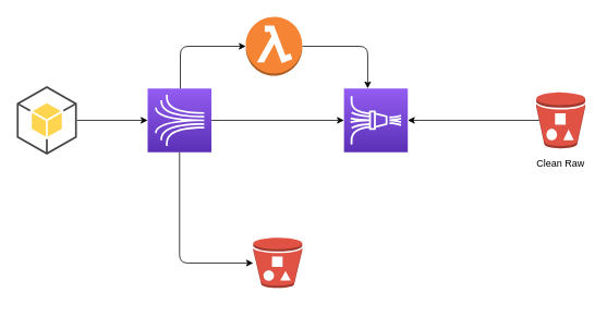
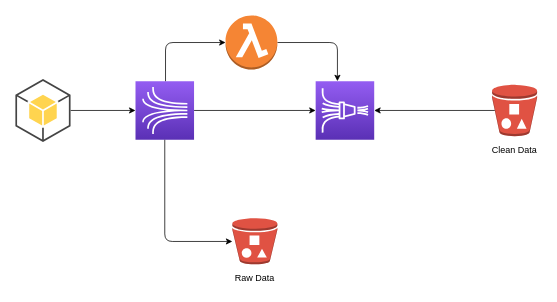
  <mxCell id="0" />
  <mxCell id="1" parent="0" />
  <mxCell id="2" style="edgeStyle=orthogonalEdgeStyle;rounded=0;orthogonalLoop=1;jettySize=auto;html=1;" parent="1" source="3" target="6" edge="1"><mxGeometry relative="1" as="geometry" /></mxCell>
  <mxCell id="3" value="" style="outlineConnect=0;fontColor=#232F3E;gradientColor=#945DF2;gradientDirection=north;fillColor=#5A30B5;strokeColor=#ffffff;dashed=0;verticalLabelPosition=bottom;verticalAlign=top;align=center;html=1;fontSize=12;fontStyle=0;aspect=fixed;shape=mxgraph.aws4.resourceIcon;resIcon=mxgraph.aws4.kinesis;" parent="1" vertex="1"><mxGeometry x="180" y="107.5" width="78" height="78" as="geometry" /></mxCell>
  <mxCell id="4" style="edgeStyle=orthogonalEdgeStyle;rounded=0;orthogonalLoop=1;jettySize=auto;html=1;exitX=1;exitY=0.5;exitDx=0;exitDy=0;exitPerimeter=0;" parent="1" source="5" target="3" edge="1"><mxGeometry relative="1" as="geometry" /></mxCell>
  <mxCell id="5" value="" style="outlineConnect=0;dashed=0;verticalLabelPosition=bottom;verticalAlign=top;align=center;html=1;shape=mxgraph.aws3.android;fillColor=#FFD44F;gradientColor=none;" parent="1" vertex="1"><mxGeometry x="20" y="104.5" width="73.5" height="84" as="geometry" /></mxCell>
  <mxCell id="6" value="" style="outlineConnect=0;fontColor=#232F3E;gradientColor=#945DF2;gradientDirection=north;fillColor=#5A30B5;strokeColor=#ffffff;dashed=0;verticalLabelPosition=bottom;verticalAlign=top;align=center;html=1;fontSize=12;fontStyle=0;aspect=fixed;shape=mxgraph.aws4.resourceIcon;resIcon=mxgraph.aws4.kinesis_data_firehose;" parent="1" vertex="1"><mxGeometry x="420" y="107.5" width="78" height="78" as="geometry" /></mxCell>
  <mxCell id="7" value="" style="edgeStyle=segmentEdgeStyle;endArrow=classic;html=1;exitX=1;exitY=0.5;exitDx=0;exitDy=0;exitPerimeter=0;" parent="1" source="8" target="6" edge="1"><mxGeometry width="50" height="50" relative="1" as="geometry"><mxPoint x="220" y="80" as="sourcePoint" /><mxPoint x="450" y="70" as="targetPoint" /><Array as="points"><mxPoint x="449" y="56" /></Array></mxGeometry></mxCell>
  <mxCell id="8" value="" style="outlineConnect=0;dashed=0;verticalLabelPosition=bottom;verticalAlign=top;align=center;html=1;shape=mxgraph.aws3.lambda_function;fillColor=#F58534;gradientColor=none;" parent="1" vertex="1"><mxGeometry x="300" y="20" width="69" height="72" as="geometry" /></mxCell>
  <mxCell id="9" value="" style="edgeStyle=segmentEdgeStyle;endArrow=classic;html=1;entryX=0;entryY=0.5;entryDx=0;entryDy=0;entryPerimeter=0;" parent="1" source="3" target="8" edge="1"><mxGeometry width="50" height="50" relative="1" as="geometry"><mxPoint x="220" y="107.5" as="sourcePoint" /><mxPoint x="449" y="107.5" as="targetPoint" /><Array as="points"><mxPoint x="220" y="56" /></Array></mxGeometry></mxCell>
  <mxCell id="10" value="" style="edgeStyle=segmentEdgeStyle;endArrow=classic;html=1;" edge="1" parent="1" source="3" target="12"><mxGeometry width="50" height="50" relative="1" as="geometry"><mxPoint x="208" y="300" as="sourcePoint" /><mxPoint x="258" y="250" as="targetPoint" /><Array as="points"><mxPoint x="219" y="321" /></Array></mxGeometry></mxCell>
  <mxCell id="11" value="" style="group" vertex="1" connectable="0" parent="1"><mxGeometry x="309" y="290" width="60" height="90" as="geometry" /></mxCell>
  <mxCell id="12" value="" style="outlineConnect=0;dashed=0;verticalLabelPosition=bottom;verticalAlign=top;align=center;html=1;shape=mxgraph.aws3.bucket_with_objects;fillColor=#E05243;gradientColor=none;" vertex="1" parent="11"><mxGeometry width="60" height="61.5" as="geometry" /></mxCell>
+ <mxCell id="13" value="Raw Data&lt;br&gt;" style="text;html=1;strokeColor=none;fillColor=none;align=center;verticalAlign=middle;whiteSpace=wrap;rounded=0;" vertex="1" parent="11"><mxGeometry x="2.25" y="70" width="55.5" height="20" as="geometry" /></mxCell>
  <mxCell id="14" value="" style="group" vertex="1" connectable="0" parent="1"><mxGeometry x="650" y="120" width="70" height="100" as="geometry" /></mxCell>
  <mxCell id="15" value="" style="outlineConnect=0;dashed=0;verticalLabelPosition=bottom;verticalAlign=top;align=center;html=1;shape=mxgraph.aws3.bucket_with_objects;fillColor=#E05243;gradientColor=none;" vertex="1" parent="14"><mxGeometry x="5" y="-7.76" width="60" height="68.524" as="geometry" /></mxCell>
- <mxCell id="16" value="Clean Raw" style="text;html=1;strokeColor=none;fillColor=none;align=center;verticalAlign=middle;whiteSpace=wrap;rounded=0;" vertex="1" parent="14"><mxGeometry y="68.526" width="70" height="22.284" as="geometry" /></mxCell>
+ <mxCell id="16" value="Clean Data" style="text;html=1;strokeColor=none;fillColor=none;align=center;verticalAlign=middle;whiteSpace=wrap;rounded=0;" vertex="1" parent="14"><mxGeometry y="68.526" width="70" height="22.284" as="geometry" /></mxCell>
  <mxCell id="17" style="edgeStyle=orthogonalEdgeStyle;rounded=0;orthogonalLoop=1;jettySize=auto;html=1;exitX=0.06;exitY=0.5;exitDx=0;exitDy=0;exitPerimeter=0;" edge="1" parent="1" source="15" target="6"><mxGeometry relative="1" as="geometry" /></mxCell>
